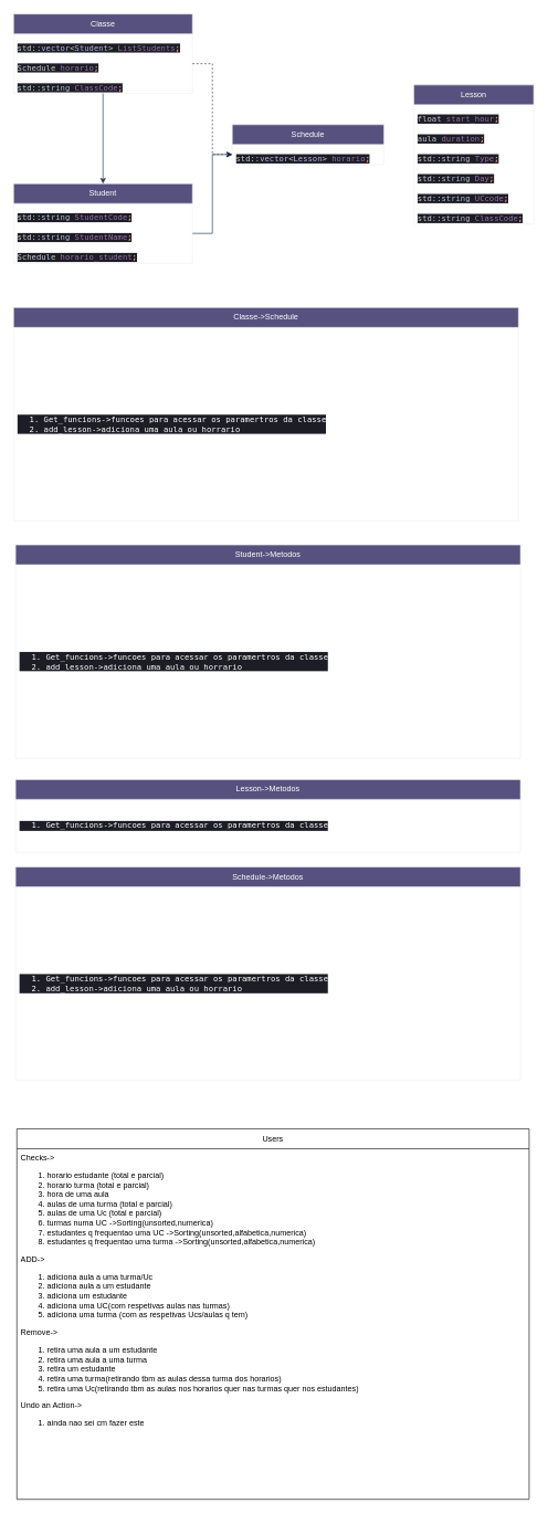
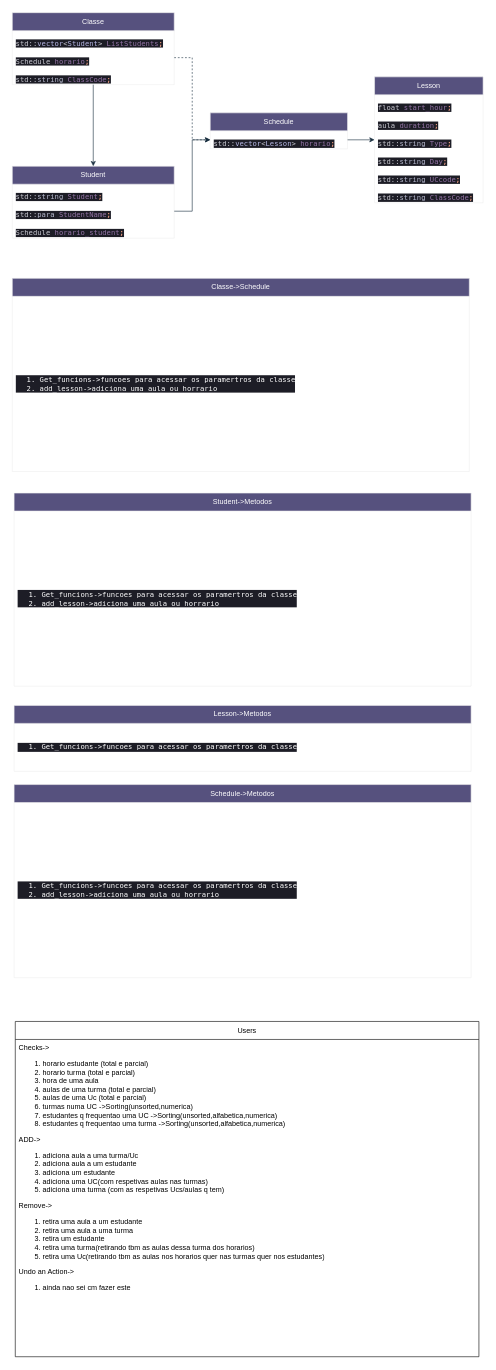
  <mxCell id="0" />
  <mxCell id="1" parent="0" />
  <mxCell id="2" value="Classe" style="swimlane;fontStyle=0;childLayout=stackLayout;horizontal=1;startSize=30;horizontalStack=0;resizeParent=1;resizeParentMax=0;resizeLast=0;collapsible=1;marginBottom=0;whiteSpace=wrap;html=1;rounded=0;labelBackgroundColor=none;fillColor=#56517E;strokeColor=#EEEEEE;fontColor=#FFFFFF;" parent="1" vertex="1"><mxGeometry x="20" y="20" width="270" height="120" as="geometry" /></mxCell>
  <mxCell id="3" value="&lt;div style=&quot;&quot;&gt;&lt;pre style=&quot;font-family: &amp;quot;JetBrains Mono&amp;quot;, monospace;&quot;&gt;&lt;div style=&quot;background-color:#1d1d26;color:#c9c9d1&quot;&gt;&lt;pre style=&quot;font-family:'JetBrains Mono',monospace;font-size:9,8pt;&quot;&gt;std::&lt;span style=&quot;color:#b5b6e3;&quot;&gt;vector&lt;/span&gt;&amp;lt;&lt;span style=&quot;color:#b5b6e3;&quot;&gt;Student&lt;/span&gt;&amp;gt; &lt;span style=&quot;color:#9373a5;&quot;&gt;ListStudents&lt;/span&gt;&lt;span style=&quot;color:#e0957b;font-weight:bold;&quot;&gt;;&lt;br&gt;&lt;/span&gt;&lt;/pre&gt;&lt;/div&gt;&lt;/pre&gt;&lt;/div&gt;" style="text;strokeColor=none;fillColor=none;align=left;verticalAlign=middle;spacingLeft=4;spacingRight=4;overflow=hidden;points=[[0,0.5],[1,0.5]];portConstraint=eastwest;rotatable=0;whiteSpace=wrap;html=1;rounded=0;labelBackgroundColor=none;fontColor=#FFFFFF;" parent="2" vertex="1"><mxGeometry y="30" width="270" height="30" as="geometry" /></mxCell>
  <mxCell id="4" value="&lt;div style=&quot;background-color:#1d1d26;color:#c9c9d1&quot;&gt;&lt;pre style=&quot;font-family:'JetBrains Mono',monospace;font-size:9,8pt;&quot;&gt;Schedule &lt;span style=&quot;color:#9373a5;&quot;&gt;horario&lt;/span&gt;&lt;span style=&quot;color:#e0957b;font-weight:bold;&quot;&gt;;&lt;br&gt;&lt;/span&gt;&lt;/pre&gt;&lt;/div&gt;" style="text;strokeColor=none;fillColor=none;align=left;verticalAlign=middle;spacingLeft=4;spacingRight=4;overflow=hidden;points=[[0,0.5],[1,0.5]];portConstraint=eastwest;rotatable=0;whiteSpace=wrap;html=1;rounded=0;labelBackgroundColor=none;fontColor=#FFFFFF;" parent="2" vertex="1"><mxGeometry y="60" width="270" height="30" as="geometry" /></mxCell>
  <mxCell id="5" value="&lt;div style=&quot;background-color:#1d1d26;color:#c9c9d1&quot;&gt;&lt;pre style=&quot;font-family:'JetBrains Mono',monospace;font-size:9,8pt;&quot;&gt;std::&lt;span style=&quot;color:#b9bcd1;&quot;&gt;string &lt;/span&gt;&lt;span style=&quot;color:#9373a5;&quot;&gt;ClassCode&lt;/span&gt;&lt;span style=&quot;color:#e0957b;font-weight:bold;&quot;&gt;;&lt;br&gt;&lt;/span&gt;&lt;/pre&gt;&lt;/div&gt;" style="text;strokeColor=none;fillColor=none;align=left;verticalAlign=middle;spacingLeft=4;spacingRight=4;overflow=hidden;points=[[0,0.5],[1,0.5]];portConstraint=eastwest;rotatable=0;whiteSpace=wrap;html=1;rounded=0;labelBackgroundColor=none;fontColor=#FFFFFF;" parent="2" vertex="1"><mxGeometry y="90" width="270" height="30" as="geometry" /></mxCell>
  <mxCell id="6" value="Lesson" style="swimlane;fontStyle=0;childLayout=stackLayout;horizontal=1;startSize=30;horizontalStack=0;resizeParent=1;resizeParentMax=0;resizeLast=0;collapsible=1;marginBottom=0;whiteSpace=wrap;html=1;strokeColor=#EEEEEE;fontColor=#FFFFFF;fillColor=#56517E;" parent="1" vertex="1"><mxGeometry x="624" y="127" width="181" height="210" as="geometry" /></mxCell>
  <mxCell id="7" value="&lt;div style=&quot;background-color:#1d1d26;color:#c9c9d1&quot;&gt;&lt;pre style=&quot;font-family:'JetBrains Mono',monospace;font-size:9,8pt;&quot;&gt;float &lt;span style=&quot;color:#9373a5;&quot;&gt;start_hour&lt;/span&gt;&lt;span style=&quot;color:#e0957b;font-weight:bold;&quot;&gt;;&lt;br&gt;&lt;/span&gt;&lt;/pre&gt;&lt;/div&gt;" style="text;strokeColor=none;fillColor=none;align=left;verticalAlign=middle;spacingLeft=4;spacingRight=4;overflow=hidden;points=[[0,0.5],[1,0.5]];portConstraint=eastwest;rotatable=0;whiteSpace=wrap;html=1;fontColor=#FFFFFF;" parent="6" vertex="1"><mxGeometry y="30" width="181" height="30" as="geometry" /></mxCell>
  <mxCell id="8" value="&lt;div style=&quot;background-color:#1d1d26;color:#c9c9d1&quot;&gt;&lt;pre style=&quot;font-family:'JetBrains Mono',monospace;font-size:9,8pt;&quot;&gt;aula &lt;span style=&quot;color:#9373a5;&quot;&gt;duration&lt;/span&gt;&lt;span style=&quot;color:#e0957b;font-weight:bold;&quot;&gt;;&lt;br&gt;&lt;/span&gt;&lt;/pre&gt;&lt;/div&gt;" style="text;strokeColor=none;fillColor=none;align=left;verticalAlign=middle;spacingLeft=4;spacingRight=4;overflow=hidden;points=[[0,0.5],[1,0.5]];portConstraint=eastwest;rotatable=0;whiteSpace=wrap;html=1;fontColor=#FFFFFF;" parent="6" vertex="1"><mxGeometry y="60" width="181" height="30" as="geometry" /></mxCell>
  <mxCell id="9" value="&lt;div style=&quot;background-color:#1d1d26;color:#c9c9d1&quot;&gt;&lt;pre style=&quot;font-family:'JetBrains Mono',monospace;font-size:9,8pt;&quot;&gt;std::&lt;span style=&quot;color:#b9bcd1;&quot;&gt;string &lt;/span&gt;&lt;span style=&quot;color:#9373a5;&quot;&gt;Type&lt;/span&gt;&lt;span style=&quot;color:#e0957b;font-weight:bold;&quot;&gt;;&lt;br&gt;&lt;/span&gt;&lt;/pre&gt;&lt;/div&gt;" style="text;strokeColor=none;fillColor=none;align=left;verticalAlign=middle;spacingLeft=4;spacingRight=4;overflow=hidden;points=[[0,0.5],[1,0.5]];portConstraint=eastwest;rotatable=0;whiteSpace=wrap;html=1;fontColor=#FFFFFF;" parent="6" vertex="1"><mxGeometry y="90" width="181" height="30" as="geometry" /></mxCell>
  <mxCell id="10" value="&lt;div style=&quot;background-color:#1d1d26;color:#c9c9d1&quot;&gt;&lt;pre style=&quot;font-family:'JetBrains Mono',monospace;font-size:9,8pt;&quot;&gt;std::&lt;span style=&quot;color:#b9bcd1;&quot;&gt;string &lt;/span&gt;&lt;span style=&quot;color:#9373a5;&quot;&gt;Day&lt;/span&gt;&lt;span style=&quot;color:#e0957b;font-weight:bold;&quot;&gt;;&lt;br&gt;&lt;/span&gt;&lt;/pre&gt;&lt;/div&gt;" style="text;strokeColor=none;fillColor=none;align=left;verticalAlign=middle;spacingLeft=4;spacingRight=4;overflow=hidden;points=[[0,0.5],[1,0.5]];portConstraint=eastwest;rotatable=0;whiteSpace=wrap;html=1;fontColor=#FFFFFF;" parent="6" vertex="1"><mxGeometry y="120" width="181" height="30" as="geometry" /></mxCell>
  <mxCell id="11" value="&lt;div style=&quot;background-color:#1d1d26;color:#c9c9d1&quot;&gt;&lt;pre style=&quot;font-family:'JetBrains Mono',monospace;font-size:9,8pt;&quot;&gt;std::&lt;span style=&quot;color:#b9bcd1;&quot;&gt;string &lt;/span&gt;&lt;span style=&quot;color:#9373a5;&quot;&gt;UCcode&lt;/span&gt;&lt;span style=&quot;color:#e0957b;font-weight:bold;&quot;&gt;;&lt;br&gt;&lt;/span&gt;&lt;/pre&gt;&lt;/div&gt;" style="text;strokeColor=none;fillColor=none;align=left;verticalAlign=middle;spacingLeft=4;spacingRight=4;overflow=hidden;points=[[0,0.5],[1,0.5]];portConstraint=eastwest;rotatable=0;whiteSpace=wrap;html=1;fontColor=#FFFFFF;" parent="6" vertex="1"><mxGeometry y="150" width="181" height="30" as="geometry" /></mxCell>
  <mxCell id="12" value="&lt;div style=&quot;background-color:#1d1d26;color:#c9c9d1&quot;&gt;&lt;pre style=&quot;font-family:'JetBrains Mono',monospace;font-size:9,8pt;&quot;&gt;std::&lt;span style=&quot;color:#b9bcd1;&quot;&gt;string &lt;/span&gt;&lt;span style=&quot;color:#9373a5;&quot;&gt;ClassCode&lt;/span&gt;&lt;span style=&quot;color:#e0957b;font-weight:bold;&quot;&gt;;&lt;br&gt;&lt;/span&gt;&lt;/pre&gt;&lt;/div&gt;" style="text;strokeColor=none;fillColor=none;align=left;verticalAlign=middle;spacingLeft=4;spacingRight=4;overflow=hidden;points=[[0,0.5],[1,0.5]];portConstraint=eastwest;rotatable=0;whiteSpace=wrap;html=1;fontColor=#FFFFFF;" parent="6" vertex="1"><mxGeometry y="180" width="181" height="30" as="geometry" /></mxCell>
  <mxCell id="13" value="Schedule" style="swimlane;fontStyle=0;childLayout=stackLayout;horizontal=1;startSize=30;horizontalStack=0;resizeParent=1;resizeParentMax=0;resizeLast=0;collapsible=1;marginBottom=0;whiteSpace=wrap;html=1;strokeColor=#EEEEEE;fontColor=#FFFFFF;fillColor=#56517E;" parent="1" vertex="1"><mxGeometry x="350" y="187" width="229" height="60" as="geometry" /></mxCell>
  <mxCell id="14" value="&lt;div style=&quot;background-color:#1d1d26;color:#c9c9d1&quot;&gt;&lt;pre style=&quot;font-family:'JetBrains Mono',monospace;font-size:9,8pt;&quot;&gt;std::&lt;span style=&quot;color:#b5b6e3;&quot;&gt;vector&lt;/span&gt;&amp;lt;&lt;span style=&quot;color:#b5b6e3;&quot;&gt;Lesson&lt;/span&gt;&amp;gt; &lt;span style=&quot;color:#9373a5;&quot;&gt;horario&lt;/span&gt;&lt;span style=&quot;color:#e0957b;font-weight:bold;&quot;&gt;;&lt;br&gt;&lt;/span&gt;&lt;/pre&gt;&lt;/div&gt;" style="text;strokeColor=none;fillColor=none;align=left;verticalAlign=middle;spacingLeft=4;spacingRight=4;overflow=hidden;points=[[0,0.5],[1,0.5]];portConstraint=eastwest;rotatable=0;whiteSpace=wrap;html=1;fontColor=#FFFFFF;" parent="13" vertex="1"><mxGeometry y="30" width="229" height="30" as="geometry" /></mxCell>
+ <mxCell id="15" style="edgeStyle=orthogonalEdgeStyle;rounded=0;orthogonalLoop=1;jettySize=auto;html=1;exitX=1;exitY=0.5;exitDx=0;exitDy=0;entryX=0;entryY=0.5;entryDx=0;entryDy=0;strokeColor=#182E3E;" parent="1" source="14" target="6" edge="1"><mxGeometry relative="1" as="geometry" /></mxCell>
  <mxCell id="16" value="Student" style="swimlane;fontStyle=0;childLayout=stackLayout;horizontal=1;startSize=30;horizontalStack=0;resizeParent=1;resizeParentMax=0;resizeLast=0;collapsible=1;marginBottom=0;whiteSpace=wrap;html=1;strokeColor=#EEEEEE;fontColor=#FFFFFF;fillColor=#56517E;" parent="1" vertex="1"><mxGeometry x="20" y="276" width="270" height="120" as="geometry" /></mxCell>
- <mxCell id="17" value="&lt;div style=&quot;background-color:#1d1d26;color:#c9c9d1&quot;&gt;&lt;pre style=&quot;font-family:'JetBrains Mono',monospace;font-size:9,8pt;&quot;&gt;std::&lt;span style=&quot;color:#b9bcd1;&quot;&gt;string &lt;/span&gt;&lt;span style=&quot;color:#9373a5;&quot;&gt;StudentCode&lt;/span&gt;&lt;span style=&quot;color:#e0957b;font-weight:bold;&quot;&gt;;&lt;br&gt;&lt;/span&gt;&lt;/pre&gt;&lt;/div&gt;" style="text;strokeColor=none;fillColor=none;align=left;verticalAlign=middle;spacingLeft=4;spacingRight=4;overflow=hidden;points=[[0,0.5],[1,0.5]];portConstraint=eastwest;rotatable=0;whiteSpace=wrap;html=1;fontColor=#FFFFFF;" parent="16" vertex="1"><mxGeometry y="30" width="270" height="30" as="geometry" /></mxCell>
- <mxCell id="18" value="&lt;div style=&quot;background-color:#1d1d26;color:#c9c9d1&quot;&gt;&lt;pre style=&quot;font-family:'JetBrains Mono',monospace;font-size:9,8pt;&quot;&gt;std::&lt;span style=&quot;color:#b9bcd1;&quot;&gt;string &lt;/span&gt;&lt;span style=&quot;color:#9373a5;&quot;&gt;StudentName&lt;/span&gt;&lt;span style=&quot;color:#e0957b;font-weight:bold;&quot;&gt;;&lt;br&gt;&lt;/span&gt;&lt;/pre&gt;&lt;/div&gt;" style="text;strokeColor=none;fillColor=none;align=left;verticalAlign=middle;spacingLeft=4;spacingRight=4;overflow=hidden;points=[[0,0.5],[1,0.5]];portConstraint=eastwest;rotatable=0;whiteSpace=wrap;html=1;fontColor=#FFFFFF;" parent="16" vertex="1"><mxGeometry y="60" width="270" height="30" as="geometry" /></mxCell>
+ <mxCell id="17" value="&lt;div style=&quot;background-color:#1d1d26;color:#c9c9d1&quot;&gt;&lt;pre style=&quot;font-family:'JetBrains Mono',monospace;font-size:9,8pt;&quot;&gt;std::&lt;span style=&quot;color:#b9bcd1;&quot;&gt;string &lt;/span&gt;&lt;span style=&quot;color:#9373a5;&quot;&gt;Student&lt;/span&gt;&lt;span style=&quot;color:#e0957b;font-weight:bold;&quot;&gt;;&lt;br&gt;&lt;/span&gt;&lt;/pre&gt;&lt;/div&gt;" style="text;strokeColor=none;fillColor=none;align=left;verticalAlign=middle;spacingLeft=4;spacingRight=4;overflow=hidden;points=[[0,0.5],[1,0.5]];portConstraint=eastwest;rotatable=0;whiteSpace=wrap;html=1;fontColor=#FFFFFF;" parent="16" vertex="1"><mxGeometry y="30" width="270" height="30" as="geometry" /></mxCell>
+ <mxCell id="18" value="&lt;div style=&quot;background-color:#1d1d26;color:#c9c9d1&quot;&gt;&lt;pre style=&quot;font-family:'JetBrains Mono',monospace;font-size:9,8pt;&quot;&gt;std::&lt;span style=&quot;color:#b9bcd1;&quot;&gt;para &lt;/span&gt;&lt;span style=&quot;color:#9373a5;&quot;&gt;StudentName&lt;/span&gt;&lt;span style=&quot;color:#e0957b;font-weight:bold;&quot;&gt;;&lt;br&gt;&lt;/span&gt;&lt;/pre&gt;&lt;/div&gt;" style="text;strokeColor=none;fillColor=none;align=left;verticalAlign=middle;spacingLeft=4;spacingRight=4;overflow=hidden;points=[[0,0.5],[1,0.5]];portConstraint=eastwest;rotatable=0;whiteSpace=wrap;html=1;fontColor=#FFFFFF;" parent="16" vertex="1"><mxGeometry y="60" width="270" height="30" as="geometry" /></mxCell>
  <mxCell id="19" value="&lt;div style=&quot;background-color:#1d1d26;color:#c9c9d1&quot;&gt;&lt;pre style=&quot;font-family:'JetBrains Mono',monospace;font-size:9,8pt;&quot;&gt;Schedule &lt;span style=&quot;color:#9373a5;&quot;&gt;horario_student&lt;/span&gt;&lt;span style=&quot;color:#e0957b;font-weight:bold;&quot;&gt;;&lt;br&gt;&lt;/span&gt;&lt;/pre&gt;&lt;/div&gt;" style="text;strokeColor=none;fillColor=none;align=left;verticalAlign=middle;spacingLeft=4;spacingRight=4;overflow=hidden;points=[[0,0.5],[1,0.5]];portConstraint=eastwest;rotatable=0;whiteSpace=wrap;html=1;fontColor=#FFFFFF;" parent="16" vertex="1"><mxGeometry y="90" width="270" height="30" as="geometry" /></mxCell>
  <mxCell id="20" style="edgeStyle=orthogonalEdgeStyle;rounded=0;orthogonalLoop=1;jettySize=auto;html=1;exitX=1;exitY=0.5;exitDx=0;exitDy=0;entryX=0;entryY=0.5;entryDx=0;entryDy=0;strokeColor=#182E3E;" parent="1" source="18" target="14" edge="1"><mxGeometry relative="1" as="geometry" /></mxCell>
  <mxCell id="21" style="edgeStyle=orthogonalEdgeStyle;rounded=0;orthogonalLoop=1;jettySize=auto;html=1;exitX=0.5;exitY=0;exitDx=0;exitDy=0;entryX=0.5;entryY=1;entryDx=0;entryDy=0;entryPerimeter=0;strokeColor=#182E3E;endArrow=none;endFill=0;startArrow=classic;startFill=1;" parent="1" source="16" target="5" edge="1"><mxGeometry relative="1" as="geometry" /></mxCell>
  <mxCell id="22" style="edgeStyle=orthogonalEdgeStyle;rounded=0;orthogonalLoop=1;jettySize=auto;html=1;exitX=1;exitY=0.5;exitDx=0;exitDy=0;entryX=0;entryY=0.5;entryDx=0;entryDy=0;strokeColor=#182E3E;dashed=1;" parent="1" source="4" target="14" edge="1"><mxGeometry relative="1" as="geometry" /></mxCell>
  <mxCell id="23" value="Classe-&amp;gt;Schedule" style="swimlane;fontStyle=0;childLayout=stackLayout;horizontal=1;startSize=30;horizontalStack=0;resizeParent=1;resizeParentMax=0;resizeLast=0;collapsible=1;marginBottom=0;whiteSpace=wrap;html=1;rounded=0;labelBackgroundColor=none;fillColor=#56517E;strokeColor=#EEEEEE;fontColor=#FFFFFF;" parent="1" vertex="1"><mxGeometry x="20" y="463" width="762" height="322" as="geometry" /></mxCell>
  <mxCell id="24" value="&lt;div style=&quot;&quot;&gt;&lt;pre style=&quot;font-family: &amp;quot;JetBrains Mono&amp;quot;, monospace;&quot;&gt;&lt;div style=&quot;background-color: rgb(29, 29, 38);&quot;&gt;&lt;pre style=&quot;font-family: &amp;quot;JetBrains Mono&amp;quot;, monospace;&quot;&gt;&lt;div&gt;&lt;ol&gt;&lt;li&gt;Get_funcions-&amp;gt;funcoes para acessar os paramertros da classe&lt;/li&gt;&lt;li&gt;add_lesson-&amp;gt;adiciona uma aula ou horrario&lt;/li&gt;&lt;/ol&gt;&lt;/div&gt;&lt;/pre&gt;&lt;/div&gt;&lt;/pre&gt;&lt;/div&gt;" style="text;strokeColor=none;fillColor=none;align=left;verticalAlign=middle;spacingLeft=4;spacingRight=4;overflow=hidden;points=[[0,0.5],[1,0.5]];portConstraint=eastwest;rotatable=0;whiteSpace=wrap;html=1;rounded=0;labelBackgroundColor=none;fontColor=#FFFFFF;" parent="23" vertex="1"><mxGeometry y="30" width="762" height="292" as="geometry" /></mxCell>
  <mxCell id="25" value="Student-&amp;gt;Metodos" style="swimlane;fontStyle=0;childLayout=stackLayout;horizontal=1;startSize=30;horizontalStack=0;resizeParent=1;resizeParentMax=0;resizeLast=0;collapsible=1;marginBottom=0;whiteSpace=wrap;html=1;rounded=0;labelBackgroundColor=none;fillColor=#56517E;strokeColor=#EEEEEE;fontColor=#FFFFFF;" parent="1" vertex="1"><mxGeometry x="23" y="821" width="762" height="322" as="geometry" /></mxCell>
  <mxCell id="26" value="&lt;div style=&quot;&quot;&gt;&lt;pre style=&quot;font-family: &amp;quot;JetBrains Mono&amp;quot;, monospace;&quot;&gt;&lt;div style=&quot;background-color: rgb(29, 29, 38);&quot;&gt;&lt;pre style=&quot;font-family: &amp;quot;JetBrains Mono&amp;quot;, monospace;&quot;&gt;&lt;div&gt;&lt;ol&gt;&lt;li&gt;Get_funcions-&amp;gt;funcoes para acessar os paramertros da classe&lt;/li&gt;&lt;li&gt;add_lesson-&amp;gt;adiciona uma aula ou horrario&lt;/li&gt;&lt;/ol&gt;&lt;/div&gt;&lt;/pre&gt;&lt;/div&gt;&lt;/pre&gt;&lt;/div&gt;" style="text;strokeColor=none;fillColor=none;align=left;verticalAlign=middle;spacingLeft=4;spacingRight=4;overflow=hidden;points=[[0,0.5],[1,0.5]];portConstraint=eastwest;rotatable=0;whiteSpace=wrap;html=1;rounded=0;labelBackgroundColor=none;fontColor=#FFFFFF;" parent="25" vertex="1"><mxGeometry y="30" width="762" height="292" as="geometry" /></mxCell>
  <mxCell id="27" value="Lesson-&amp;gt;Metodos" style="swimlane;fontStyle=0;childLayout=stackLayout;horizontal=1;startSize=30;horizontalStack=0;resizeParent=1;resizeParentMax=0;resizeLast=0;collapsible=1;marginBottom=0;whiteSpace=wrap;html=1;rounded=0;labelBackgroundColor=none;fillColor=#56517E;strokeColor=#EEEEEE;fontColor=#FFFFFF;" parent="1" vertex="1"><mxGeometry x="23" y="1175" width="762" height="110" as="geometry" /></mxCell>
  <mxCell id="28" value="&lt;div style=&quot;&quot;&gt;&lt;pre style=&quot;font-family: &amp;quot;JetBrains Mono&amp;quot;, monospace;&quot;&gt;&lt;div style=&quot;background-color: rgb(29, 29, 38);&quot;&gt;&lt;pre style=&quot;font-family: &amp;quot;JetBrains Mono&amp;quot;, monospace;&quot;&gt;&lt;ol&gt;&lt;li&gt;Get_funcions-&amp;gt;funcoes para acessar os paramertros da classe&lt;/li&gt;&lt;/ol&gt;&lt;/pre&gt;&lt;/div&gt;&lt;/pre&gt;&lt;/div&gt;" style="text;strokeColor=none;fillColor=none;align=left;verticalAlign=middle;spacingLeft=4;spacingRight=4;overflow=hidden;points=[[0,0.5],[1,0.5]];portConstraint=eastwest;rotatable=0;whiteSpace=wrap;html=1;rounded=0;labelBackgroundColor=none;fontColor=#FFFFFF;" parent="27" vertex="1"><mxGeometry y="30" width="762" height="80" as="geometry" /></mxCell>
  <mxCell id="29" value="Schedule-&amp;gt;Metodos" style="swimlane;fontStyle=0;childLayout=stackLayout;horizontal=1;startSize=30;horizontalStack=0;resizeParent=1;resizeParentMax=0;resizeLast=0;collapsible=1;marginBottom=0;whiteSpace=wrap;html=1;rounded=0;labelBackgroundColor=none;fillColor=#56517E;strokeColor=#EEEEEE;fontColor=#FFFFFF;" parent="1" vertex="1"><mxGeometry x="23" y="1307" width="762" height="322" as="geometry" /></mxCell>
  <mxCell id="30" value="&lt;div style=&quot;&quot;&gt;&lt;pre style=&quot;font-family: &amp;quot;JetBrains Mono&amp;quot;, monospace;&quot;&gt;&lt;div style=&quot;background-color: rgb(29, 29, 38);&quot;&gt;&lt;pre style=&quot;font-family: &amp;quot;JetBrains Mono&amp;quot;, monospace;&quot;&gt;&lt;div&gt;&lt;ol&gt;&lt;li&gt;Get_funcions-&amp;gt;funcoes para acessar os paramertros da classe&lt;/li&gt;&lt;li&gt;add_lesson-&amp;gt;adiciona uma aula ou horrario&lt;/li&gt;&lt;/ol&gt;&lt;/div&gt;&lt;/pre&gt;&lt;/div&gt;&lt;/pre&gt;&lt;/div&gt;" style="text;strokeColor=none;fillColor=none;align=left;verticalAlign=middle;spacingLeft=4;spacingRight=4;overflow=hidden;points=[[0,0.5],[1,0.5]];portConstraint=eastwest;rotatable=0;whiteSpace=wrap;html=1;rounded=0;labelBackgroundColor=none;fontColor=#FFFFFF;" parent="29" vertex="1"><mxGeometry y="30" width="762" height="292" as="geometry" /></mxCell>
  <mxCell id="31" value="Users" style="swimlane;fontStyle=0;childLayout=stackLayout;horizontal=1;startSize=30;horizontalStack=0;resizeParent=1;resizeParentMax=0;resizeLast=0;collapsible=1;marginBottom=0;whiteSpace=wrap;html=1;" parent="1" vertex="1"><mxGeometry x="25" y="1702" width="773" height="559" as="geometry" /></mxCell>
  <mxCell id="32" value="&lt;div style=&quot;text-align: justify;&quot;&gt;&lt;span style=&quot;background-color: initial;&quot;&gt;Checks-&amp;gt;&lt;/span&gt;&lt;/div&gt;&lt;div style=&quot;text-align: center;&quot;&gt;&lt;ol&gt;&lt;li style=&quot;text-align: justify;&quot;&gt;&lt;span style=&quot;background-color: initial;&quot;&gt;horario estudante (total e parcial)&amp;nbsp;&lt;/span&gt;&lt;/li&gt;&lt;li style=&quot;text-align: justify;&quot;&gt;&lt;span style=&quot;background-color: initial;&quot;&gt;horario turma&amp;nbsp;&lt;/span&gt;(total e parcial)&lt;/li&gt;&lt;li style=&quot;text-align: justify;&quot;&gt;&lt;span style=&quot;background-color: initial;&quot;&gt;hora de uma aula&lt;/span&gt;&lt;/li&gt;&lt;li style=&quot;text-align: justify;&quot;&gt;&lt;span style=&quot;background-color: initial;&quot;&gt;aulas de uma turma&amp;nbsp;&lt;/span&gt;(total e parcial)&amp;nbsp;&lt;/li&gt;&lt;li style=&quot;text-align: justify;&quot;&gt;&lt;span style=&quot;background-color: initial;&quot;&gt;aulas de uma Uc&amp;nbsp;&lt;/span&gt;(total e parcial)&lt;/li&gt;&lt;li style=&quot;text-align: justify;&quot;&gt;&lt;span style=&quot;background-color: initial;&quot;&gt;turmas numa UC&amp;nbsp;&lt;/span&gt;-&amp;gt;Sorting(unsorted,numerica)&lt;/li&gt;&lt;li style=&quot;text-align: justify;&quot;&gt;estudantes q frequentao uma UC -&amp;gt;Sorting(unsorted,alfabetica,numerica)&lt;/li&gt;&lt;li style=&quot;text-align: justify;&quot;&gt;estudantes q frequentao uma turma -&amp;gt;Sorting(unsorted,alfabetica,numerica)&lt;/li&gt;&lt;/ol&gt;&lt;div style=&quot;text-align: justify;&quot;&gt;&lt;span style=&quot;background-color: initial;&quot;&gt;ADD-&amp;gt;&lt;/span&gt;&lt;/div&gt;&lt;/div&gt;&lt;div style=&quot;text-align: center;&quot;&gt;&lt;ol&gt;&lt;li style=&quot;text-align: justify;&quot;&gt;adiciona aula a uma turma/Uc&lt;/li&gt;&lt;li style=&quot;text-align: justify;&quot;&gt;adiciona aula a um estudante&lt;/li&gt;&lt;li style=&quot;text-align: justify;&quot;&gt;adiciona um estudante&lt;/li&gt;&lt;li style=&quot;text-align: justify;&quot;&gt;adiciona uma UC(com respetivas aulas nas turmas)&lt;/li&gt;&lt;li style=&quot;text-align: justify;&quot;&gt;adiciona uma turma (com as respetivas Ucs/aulas q tem)&lt;/li&gt;&lt;/ol&gt;&lt;div style=&quot;text-align: justify;&quot;&gt;&lt;span style=&quot;background-color: initial;&quot;&gt;Remove-&amp;gt;&lt;/span&gt;&lt;/div&gt;&lt;/div&gt;&lt;div style=&quot;text-align: center;&quot;&gt;&lt;ol&gt;&lt;li style=&quot;text-align: justify;&quot;&gt;&lt;span style=&quot;background-color: initial;&quot;&gt;retira uma aula a um estudante&lt;/span&gt;&lt;/li&gt;&lt;li style=&quot;text-align: justify;&quot;&gt;&lt;span style=&quot;background-color: initial;&quot;&gt;retira uma aula a uma turma&lt;/span&gt;&lt;/li&gt;&lt;li style=&quot;text-align: justify;&quot;&gt;&lt;span style=&quot;background-color: initial;&quot;&gt;retira um estudante&lt;/span&gt;&lt;/li&gt;&lt;li style=&quot;text-align: justify;&quot;&gt;retira uma turma(retirando tbm as aulas dessa turma dos horarios)&lt;/li&gt;&lt;li style=&quot;text-align: justify;&quot;&gt;retira uma Uc(retirando tbm as aulas nos horarios quer nas turmas quer nos estudantes)&lt;/li&gt;&lt;/ol&gt;&lt;div style=&quot;text-align: justify;&quot;&gt;Undo an Action-&amp;gt;&lt;/div&gt;&lt;div style=&quot;text-align: justify;&quot;&gt;&lt;ol&gt;&lt;li&gt;ainda nao sei cm fazer este&lt;/li&gt;&lt;/ol&gt;&lt;/div&gt;&lt;/div&gt;" style="text;strokeColor=none;fillColor=none;align=left;verticalAlign=top;spacingLeft=4;spacingRight=4;overflow=hidden;points=[[0,0.5],[1,0.5]];portConstraint=eastwest;rotatable=0;whiteSpace=wrap;html=1;" parent="31" vertex="1"><mxGeometry y="30" width="773" height="529" as="geometry" /></mxCell>
